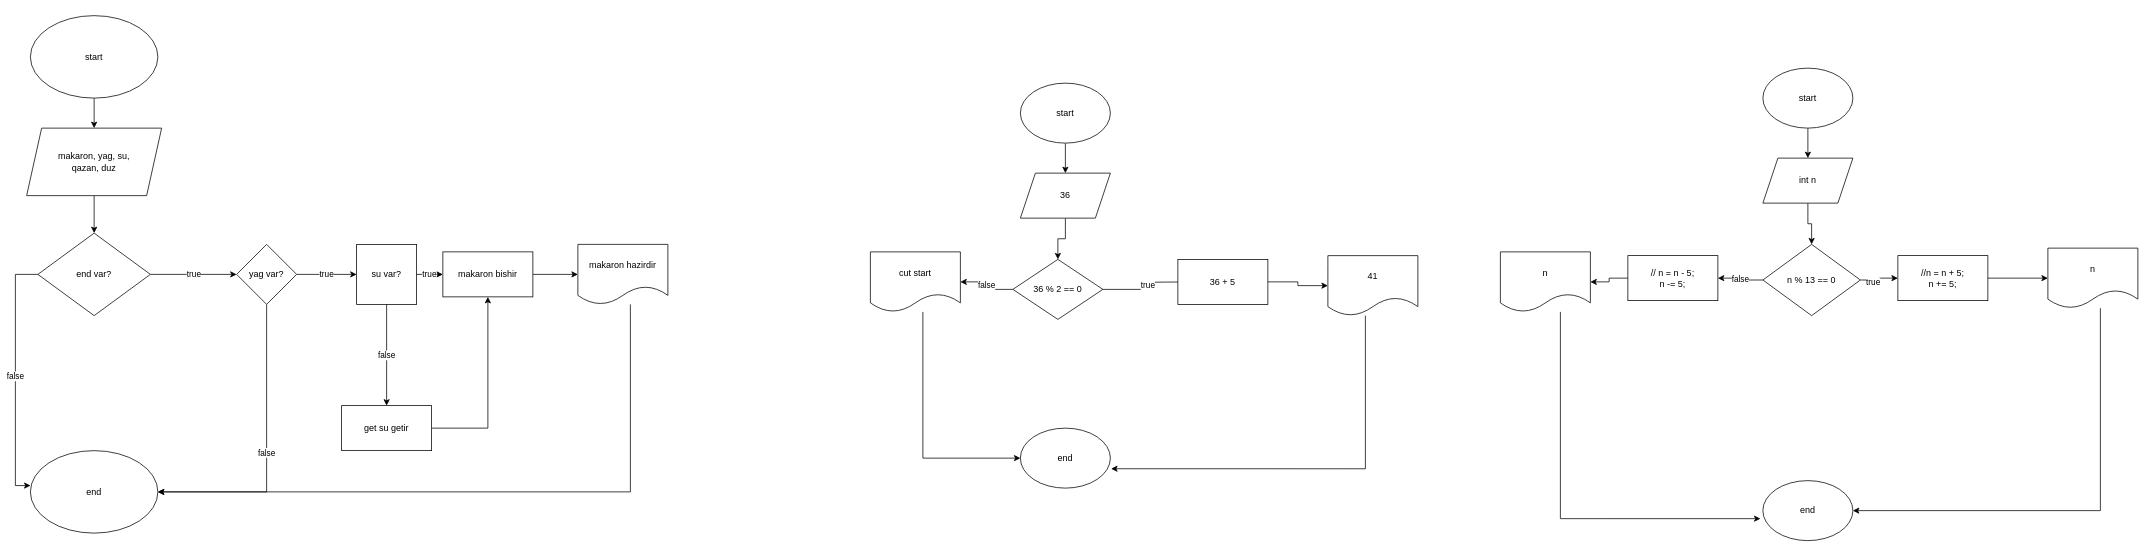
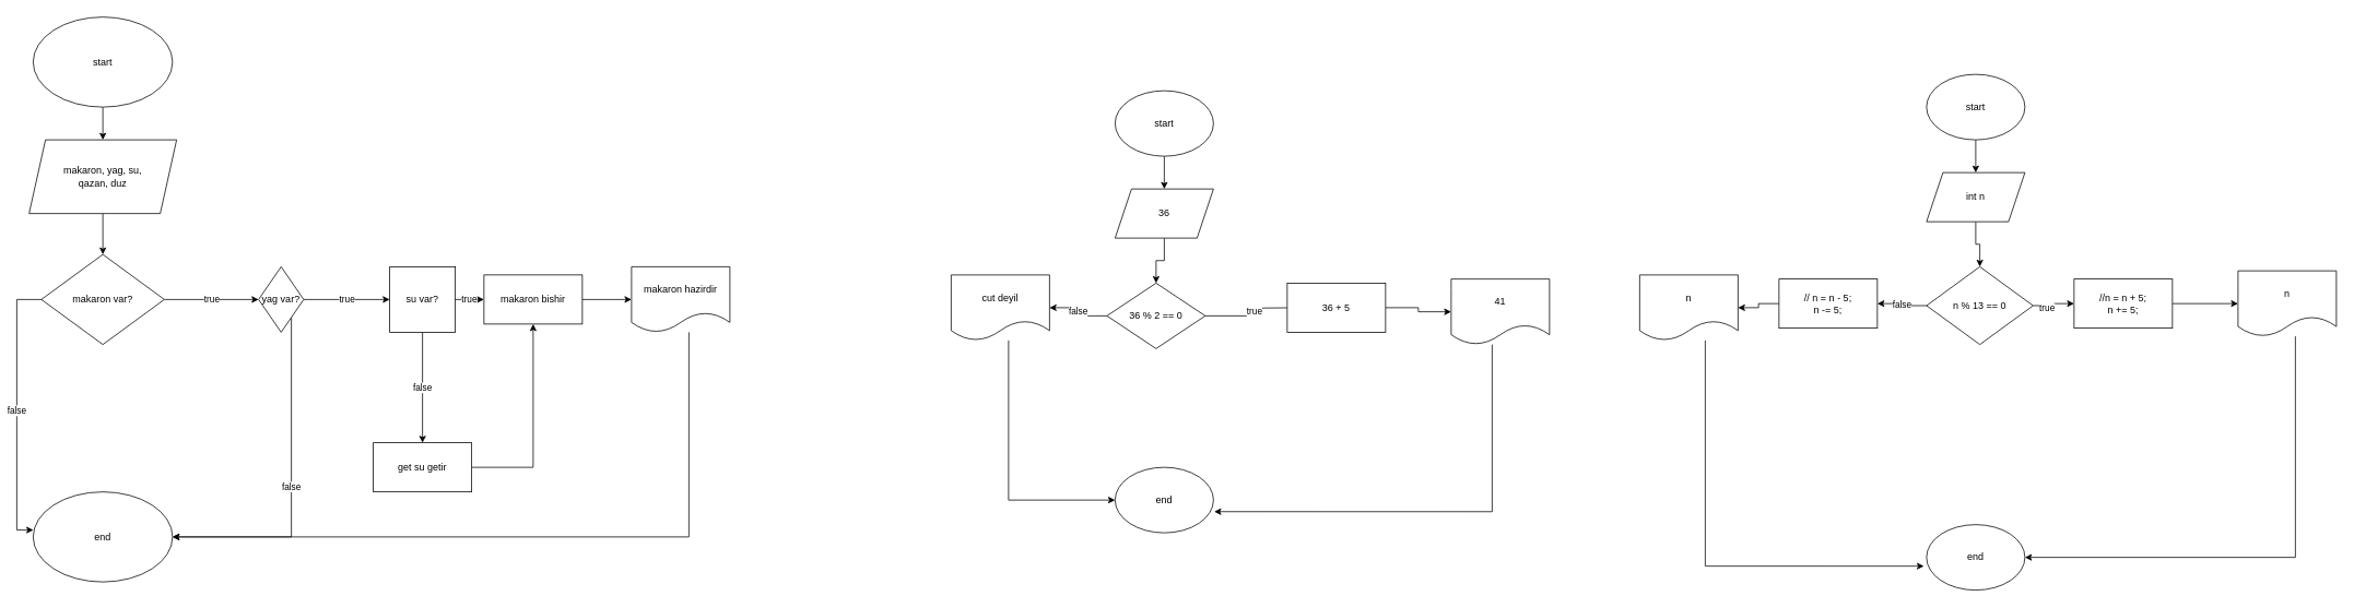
  <mxCell id="0" />
  <mxCell id="1" parent="0" />
  <mxCell id="2" value="" style="edgeStyle=orthogonalEdgeStyle;rounded=0;orthogonalLoop=1;jettySize=auto;html=1;" edge="1" parent="1" source="3" target="6"><mxGeometry relative="1" as="geometry" /></mxCell>
  <mxCell id="3" value="start" style="ellipse;whiteSpace=wrap;html=1;" vertex="1" parent="1"><mxGeometry x="40" y="20" width="170" height="110" as="geometry" /></mxCell>
  <mxCell id="4" value="end" style="ellipse;whiteSpace=wrap;html=1;" vertex="1" parent="1"><mxGeometry x="40" y="600" width="170" height="110" as="geometry" /></mxCell>
  <mxCell id="5" value="" style="edgeStyle=orthogonalEdgeStyle;rounded=0;orthogonalLoop=1;jettySize=auto;html=1;" edge="1" parent="1" source="6" target="8"><mxGeometry relative="1" as="geometry" /></mxCell>
  <mxCell id="6" value="makaron, yag, su, &lt;br&gt;qazan, duz" style="shape=parallelogram;perimeter=parallelogramPerimeter;whiteSpace=wrap;html=1;fixedSize=1;" vertex="1" parent="1"><mxGeometry x="35" y="170" width="180" height="90" as="geometry" /></mxCell>
  <mxCell id="7" value="true" style="edgeStyle=orthogonalEdgeStyle;rounded=0;orthogonalLoop=1;jettySize=auto;html=1;" edge="1" parent="1" source="8" target="11"><mxGeometry relative="1" as="geometry" /></mxCell>
- <mxCell id="8" value="end var?" style="rhombus;whiteSpace=wrap;html=1;" vertex="1" parent="1"><mxGeometry x="50" y="310" width="150" height="110" as="geometry" /></mxCell>
+ <mxCell id="8" value="makaron var?" style="rhombus;whiteSpace=wrap;html=1;" vertex="1" parent="1"><mxGeometry x="50" y="310" width="150" height="110" as="geometry" /></mxCell>
  <mxCell id="9" value="true" style="edgeStyle=orthogonalEdgeStyle;rounded=0;orthogonalLoop=1;jettySize=auto;html=1;" edge="1" parent="1" source="11" target="15"><mxGeometry relative="1" as="geometry" /></mxCell>
  <mxCell id="10" value="false" style="edgeStyle=orthogonalEdgeStyle;rounded=0;orthogonalLoop=1;jettySize=auto;html=1;entryX=1;entryY=0.5;entryDx=0;entryDy=0;" edge="1" parent="1" source="11" target="4"><mxGeometry relative="1" as="geometry"><Array as="points"><mxPoint x="355" y="655" /></Array></mxGeometry></mxCell>
- <mxCell id="11" value="yag var?" style="rhombus;whiteSpace=wrap;html=1;" vertex="1" parent="1"><mxGeometry x="315" y="325" width="80" height="80" as="geometry" /></mxCell>
+ <mxCell id="11" value="yag var?" style="rhombus;whiteSpace=wrap;html=1;" vertex="1" parent="1"><mxGeometry x="315" y="325" width="55" height="80" as="geometry" /></mxCell>
  <mxCell id="12" value="false" style="edgeStyle=orthogonalEdgeStyle;rounded=0;orthogonalLoop=1;jettySize=auto;html=1;entryX=0.001;entryY=0.424;entryDx=0;entryDy=0;entryPerimeter=0;exitX=0;exitY=0.5;exitDx=0;exitDy=0;" edge="1" parent="1" source="8" target="4"><mxGeometry relative="1" as="geometry"><Array as="points"><mxPoint x="20" y="365" /><mxPoint x="20" y="647" /></Array></mxGeometry></mxCell>
  <mxCell id="13" style="edgeStyle=orthogonalEdgeStyle;rounded=0;orthogonalLoop=1;jettySize=auto;html=1;" edge="1" parent="1" source="19" target="17"><mxGeometry relative="1" as="geometry"><mxPoint x="720" y="365" as="targetPoint" /></mxGeometry></mxCell>
  <mxCell id="14" value="false" style="edgeStyle=orthogonalEdgeStyle;rounded=0;orthogonalLoop=1;jettySize=auto;html=1;" edge="1" parent="1" source="15" target="21"><mxGeometry relative="1" as="geometry" /></mxCell>
  <mxCell id="15" value="su var?" style="whiteSpace=wrap;html=1;rounded=0;" vertex="1" parent="1"><mxGeometry x="475" y="325" width="80" height="80" as="geometry" /></mxCell>
  <mxCell id="16" style="edgeStyle=orthogonalEdgeStyle;rounded=0;orthogonalLoop=1;jettySize=auto;html=1;entryX=1;entryY=0.5;entryDx=0;entryDy=0;" edge="1" parent="1" source="17" target="4"><mxGeometry relative="1" as="geometry"><Array as="points"><mxPoint x="840" y="655" /></Array></mxGeometry></mxCell>
  <mxCell id="17" value="makaron hazirdir" style="shape=document;whiteSpace=wrap;html=1;boundedLbl=1;" vertex="1" parent="1"><mxGeometry x="770" y="325" width="120" height="80" as="geometry" /></mxCell>
  <mxCell id="18" value="true" style="edgeStyle=orthogonalEdgeStyle;rounded=0;orthogonalLoop=1;jettySize=auto;html=1;" edge="1" parent="1" source="15" target="19"><mxGeometry relative="1" as="geometry"><mxPoint x="740" y="365" as="targetPoint" /><mxPoint x="555" y="365" as="sourcePoint" /></mxGeometry></mxCell>
  <mxCell id="19" value="makaron bishir" style="rounded=0;whiteSpace=wrap;html=1;" vertex="1" parent="1"><mxGeometry x="590" y="335" width="120" height="60" as="geometry" /></mxCell>
  <mxCell id="20" style="edgeStyle=orthogonalEdgeStyle;rounded=0;orthogonalLoop=1;jettySize=auto;html=1;" edge="1" parent="1" source="21" target="19"><mxGeometry relative="1" as="geometry" /></mxCell>
  <mxCell id="21" value="get su getir" style="rounded=0;whiteSpace=wrap;html=1;" vertex="1" parent="1"><mxGeometry x="455" y="540" width="120" height="60" as="geometry" /></mxCell>
  <mxCell id="22" value="" style="edgeStyle=orthogonalEdgeStyle;rounded=0;orthogonalLoop=1;jettySize=auto;html=1;" edge="1" parent="1" source="23" target="26"><mxGeometry relative="1" as="geometry" /></mxCell>
  <mxCell id="23" value="start" style="ellipse;whiteSpace=wrap;html=1;" vertex="1" parent="1"><mxGeometry x="1360" y="110" width="120" height="80" as="geometry" /></mxCell>
  <mxCell id="24" value="end" style="ellipse;whiteSpace=wrap;html=1;" vertex="1" parent="1"><mxGeometry x="1360" y="570" width="120" height="80" as="geometry" /></mxCell>
  <mxCell id="25" value="" style="edgeStyle=orthogonalEdgeStyle;rounded=0;orthogonalLoop=1;jettySize=auto;html=1;" edge="1" parent="1" source="26" target="29"><mxGeometry relative="1" as="geometry" /></mxCell>
  <mxCell id="26" value="36" style="shape=parallelogram;perimeter=parallelogramPerimeter;whiteSpace=wrap;html=1;fixedSize=1;" vertex="1" parent="1"><mxGeometry x="1360" y="230" width="120" height="60" as="geometry" /></mxCell>
  <mxCell id="27" value="true" style="edgeStyle=orthogonalEdgeStyle;rounded=0;orthogonalLoop=1;jettySize=auto;html=1;" edge="1" parent="1" source="29"><mxGeometry relative="1" as="geometry"><mxPoint x="1590" y="375" as="targetPoint" /></mxGeometry></mxCell>
  <mxCell id="28" value="false" style="edgeStyle=orthogonalEdgeStyle;rounded=0;orthogonalLoop=1;jettySize=auto;html=1;" edge="1" parent="1" source="29" target="31"><mxGeometry relative="1" as="geometry" /></mxCell>
  <mxCell id="29" value="36 % 2 == 0" style="rhombus;whiteSpace=wrap;html=1;" vertex="1" parent="1"><mxGeometry x="1350" y="345" width="120" height="80" as="geometry" /></mxCell>
  <mxCell id="30" style="edgeStyle=orthogonalEdgeStyle;rounded=0;orthogonalLoop=1;jettySize=auto;html=1;entryX=0;entryY=0.5;entryDx=0;entryDy=0;" edge="1" parent="1" source="31" target="24"><mxGeometry relative="1" as="geometry"><Array as="points"><mxPoint x="1230" y="610" /></Array></mxGeometry></mxCell>
- <mxCell id="31" value="cut start" style="shape=document;whiteSpace=wrap;html=1;boundedLbl=1;" vertex="1" parent="1"><mxGeometry x="1160" y="335" width="120" height="80" as="geometry" /></mxCell>
+ <mxCell id="31" value="cut deyil" style="shape=document;whiteSpace=wrap;html=1;boundedLbl=1;" vertex="1" parent="1"><mxGeometry x="1160" y="335" width="120" height="80" as="geometry" /></mxCell>
  <mxCell id="32" value="" style="edgeStyle=orthogonalEdgeStyle;rounded=0;orthogonalLoop=1;jettySize=auto;html=1;" edge="1" parent="1" source="33" target="34"><mxGeometry relative="1" as="geometry" /></mxCell>
  <mxCell id="33" value="36 + 5" style="rounded=0;whiteSpace=wrap;html=1;" vertex="1" parent="1"><mxGeometry x="1570" y="345" width="120" height="60" as="geometry" /></mxCell>
  <mxCell id="34" value="41" style="shape=document;whiteSpace=wrap;html=1;boundedLbl=1;rounded=0;" vertex="1" parent="1"><mxGeometry x="1770" y="340" width="120" height="80" as="geometry" /></mxCell>
  <mxCell id="35" style="edgeStyle=orthogonalEdgeStyle;rounded=0;orthogonalLoop=1;jettySize=auto;html=1;entryX=1.008;entryY=0.677;entryDx=0;entryDy=0;entryPerimeter=0;" edge="1" parent="1" source="34" target="24"><mxGeometry relative="1" as="geometry"><Array as="points"><mxPoint x="1820" y="624" /></Array></mxGeometry></mxCell>
  <mxCell id="36" value="" style="edgeStyle=orthogonalEdgeStyle;rounded=0;orthogonalLoop=1;jettySize=auto;html=1;" edge="1" parent="1" source="37" target="40"><mxGeometry relative="1" as="geometry" /></mxCell>
  <mxCell id="37" value="start" style="ellipse;whiteSpace=wrap;html=1;" vertex="1" parent="1"><mxGeometry x="2350" y="90" width="120" height="80" as="geometry" /></mxCell>
  <mxCell id="38" value="end" style="ellipse;whiteSpace=wrap;html=1;" vertex="1" parent="1"><mxGeometry x="2350" y="640" width="120" height="80" as="geometry" /></mxCell>
  <mxCell id="39" value="" style="edgeStyle=orthogonalEdgeStyle;rounded=0;orthogonalLoop=1;jettySize=auto;html=1;" edge="1" parent="1" source="40" target="44"><mxGeometry relative="1" as="geometry" /></mxCell>
  <mxCell id="40" value="int n" style="shape=parallelogram;perimeter=parallelogramPerimeter;whiteSpace=wrap;html=1;fixedSize=1;" vertex="1" parent="1"><mxGeometry x="2350" y="210" width="120" height="60" as="geometry" /></mxCell>
  <mxCell id="41" value="" style="edgeStyle=orthogonalEdgeStyle;rounded=0;orthogonalLoop=1;jettySize=auto;html=1;" edge="1" parent="1" source="44" target="46"><mxGeometry relative="1" as="geometry" /></mxCell>
  <mxCell id="42" value="true" style="edgeLabel;html=1;align=center;verticalAlign=middle;resizable=0;points=[];" vertex="1" connectable="0" parent="41"><mxGeometry x="-0.388" y="-3" relative="1" as="geometry"><mxPoint as="offset" /></mxGeometry></mxCell>
  <mxCell id="43" value="false" style="edgeStyle=orthogonalEdgeStyle;rounded=0;orthogonalLoop=1;jettySize=auto;html=1;" edge="1" parent="1" source="44" target="50"><mxGeometry relative="1" as="geometry" /></mxCell>
  <mxCell id="44" value="n % 13 == 0" style="rhombus;whiteSpace=wrap;html=1;" vertex="1" parent="1"><mxGeometry x="2350" y="325" width="130" height="95" as="geometry" /></mxCell>
  <mxCell id="45" value="" style="edgeStyle=orthogonalEdgeStyle;rounded=0;orthogonalLoop=1;jettySize=auto;html=1;" edge="1" parent="1" source="46" target="48"><mxGeometry relative="1" as="geometry" /></mxCell>
  <mxCell id="46" value="//n = n + 5;&lt;br&gt;n += 5;" style="rounded=0;whiteSpace=wrap;html=1;" vertex="1" parent="1"><mxGeometry x="2530" y="340" width="120" height="60" as="geometry" /></mxCell>
  <mxCell id="47" style="edgeStyle=orthogonalEdgeStyle;rounded=0;orthogonalLoop=1;jettySize=auto;html=1;entryX=1;entryY=0.5;entryDx=0;entryDy=0;" edge="1" parent="1" source="48" target="38"><mxGeometry relative="1" as="geometry"><Array as="points"><mxPoint x="2800" y="680" /></Array></mxGeometry></mxCell>
  <mxCell id="48" value="n" style="shape=document;whiteSpace=wrap;html=1;boundedLbl=1;rounded=0;" vertex="1" parent="1"><mxGeometry x="2730" y="330" width="120" height="80" as="geometry" /></mxCell>
  <mxCell id="49" value="" style="edgeStyle=orthogonalEdgeStyle;rounded=0;orthogonalLoop=1;jettySize=auto;html=1;" edge="1" parent="1" source="50" target="51"><mxGeometry relative="1" as="geometry" /></mxCell>
  <mxCell id="50" value="// n = n - 5;&lt;br&gt;n -= 5;" style="rounded=0;whiteSpace=wrap;html=1;" vertex="1" parent="1"><mxGeometry x="2170" y="340" width="120" height="60" as="geometry" /></mxCell>
  <mxCell id="51" value="n" style="shape=document;whiteSpace=wrap;html=1;boundedLbl=1;rounded=0;" vertex="1" parent="1"><mxGeometry x="2000" y="335" width="120" height="80" as="geometry" /></mxCell>
  <mxCell id="52" style="edgeStyle=orthogonalEdgeStyle;rounded=0;orthogonalLoop=1;jettySize=auto;html=1;entryX=-0.027;entryY=0.634;entryDx=0;entryDy=0;entryPerimeter=0;" edge="1" parent="1" source="51" target="38"><mxGeometry relative="1" as="geometry"><Array as="points"><mxPoint x="2080" y="691" /></Array></mxGeometry></mxCell>
